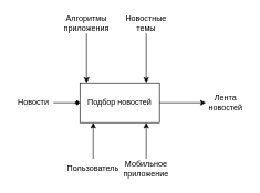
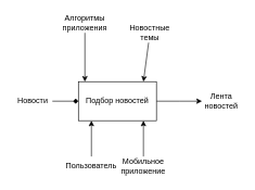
  <mxCell id="0" />
  <mxCell id="1" parent="0" />
  <mxCell id="2" style="edgeStyle=orthogonalEdgeStyle;rounded=0;orthogonalLoop=1;jettySize=auto;html=1;" parent="1" source="3" edge="1"><mxGeometry relative="1" as="geometry"><mxPoint x="310" y="155" as="targetPoint" /></mxGeometry></mxCell>
  <mxCell id="3" value="Подбор новостей" style="rounded=0;whiteSpace=wrap;html=1;" parent="1" vertex="1"><mxGeometry x="120" y="125" width="120" height="60" as="geometry" /></mxCell>
  <mxCell id="4" value="" style="endArrow=classic;html=1;rounded=0;entryX=0.5;entryY=0;entryDx=0;entryDy=0;" parent="1" source="5" edge="1"><mxGeometry width="50" height="50" relative="1" as="geometry"><mxPoint x="220" y="35" as="sourcePoint" /><mxPoint x="220" y="125" as="targetPoint" /></mxGeometry></mxCell>
- <mxCell id="5" value="Новостные темы" style="text;html=1;align=center;verticalAlign=middle;whiteSpace=wrap;rounded=0;" parent="1" vertex="1"><mxGeometry x="190" y="20" width="60" height="30" as="geometry" /></mxCell>
+ <mxCell id="5" value="Новостные темы" style="text;html=1;align=center;verticalAlign=middle;whiteSpace=wrap;rounded=0;" parent="1" vertex="1"><mxGeometry x="200" y="35" width="60" height="30" as="geometry" /></mxCell>
  <mxCell id="6" value="" style="endArrow=classic;html=1;rounded=0;entryX=0.5;entryY=1;entryDx=0;entryDy=0;" parent="1" source="7" edge="1"><mxGeometry width="50" height="50" relative="1" as="geometry"><mxPoint x="220" y="255" as="sourcePoint" /><mxPoint x="220" y="185" as="targetPoint" /></mxGeometry></mxCell>
  <mxCell id="7" value="Мобильное приложение" style="text;html=1;align=center;verticalAlign=middle;whiteSpace=wrap;rounded=0;" parent="1" vertex="1"><mxGeometry x="190" y="240" width="60" height="30" as="geometry" /></mxCell>
  <mxCell id="8" value="" style="endArrow=diamond;html=1;rounded=0;entryX=0;entryY=0.5;entryDx=0;entryDy=0;" parent="1" source="9" target="3" edge="1"><mxGeometry width="50" height="50" relative="1" as="geometry"><mxPoint x="50" y="155" as="sourcePoint" /><mxPoint x="100" y="145" as="targetPoint" /></mxGeometry></mxCell>
  <mxCell id="9" value="Новости" style="text;html=1;align=center;verticalAlign=middle;whiteSpace=wrap;rounded=0;" parent="1" vertex="1"><mxGeometry x="20" y="140" width="60" height="30" as="geometry" /></mxCell>
  <mxCell id="10" value="Лента новостей" style="text;html=1;align=center;verticalAlign=middle;whiteSpace=wrap;rounded=0;" parent="1" vertex="1"><mxGeometry x="310" y="140" width="60" height="30" as="geometry" /></mxCell>
  <mxCell id="11" value="" style="endArrow=classic;html=1;rounded=0;entryX=0.5;entryY=1;entryDx=0;entryDy=0;" edge="1" parent="1" source="12"><mxGeometry width="50" height="50" relative="1" as="geometry"><mxPoint x="140" y="255" as="sourcePoint" /><mxPoint x="140" y="185" as="targetPoint" /></mxGeometry></mxCell>
  <mxCell id="12" value="Пользователь" style="text;html=1;align=center;verticalAlign=middle;whiteSpace=wrap;rounded=0;" vertex="1" parent="1"><mxGeometry x="110" y="240" width="60" height="30" as="geometry" /></mxCell>
  <mxCell id="13" value="" style="endArrow=classic;html=1;rounded=0;entryX=0.5;entryY=0;entryDx=0;entryDy=0;" edge="1" parent="1" source="14"><mxGeometry width="50" height="50" relative="1" as="geometry"><mxPoint x="130" y="35" as="sourcePoint" /><mxPoint x="130" y="125" as="targetPoint" /></mxGeometry></mxCell>
  <mxCell id="14" value="Алгоритмы&lt;div&gt;приложения&lt;/div&gt;" style="text;html=1;align=center;verticalAlign=middle;whiteSpace=wrap;rounded=0;" vertex="1" parent="1"><mxGeometry x="100" y="20" width="60" height="30" as="geometry" /></mxCell>
